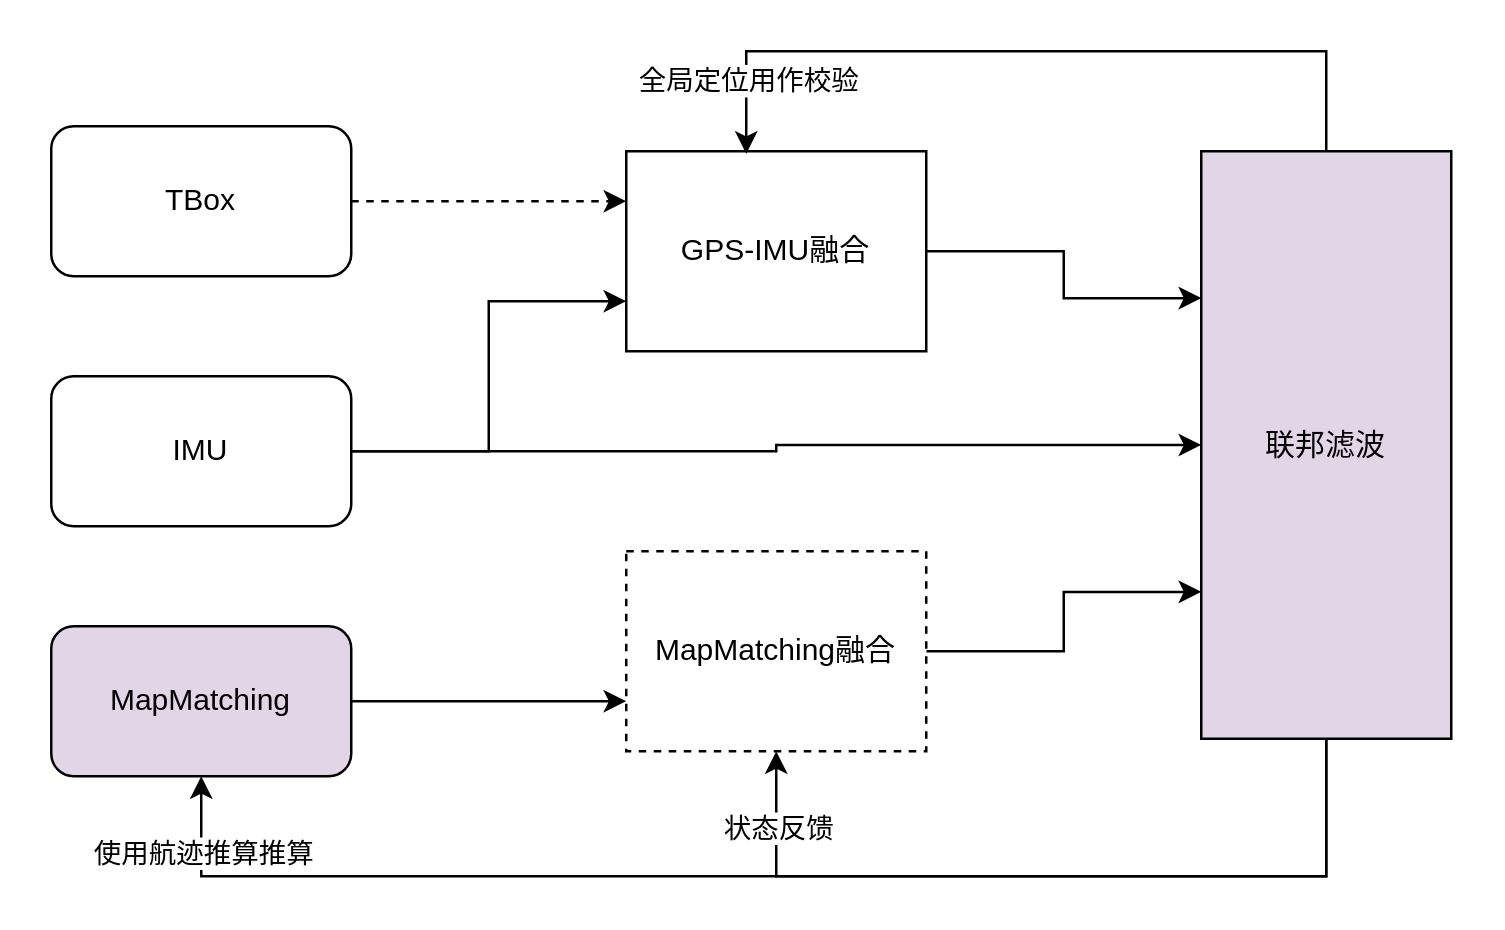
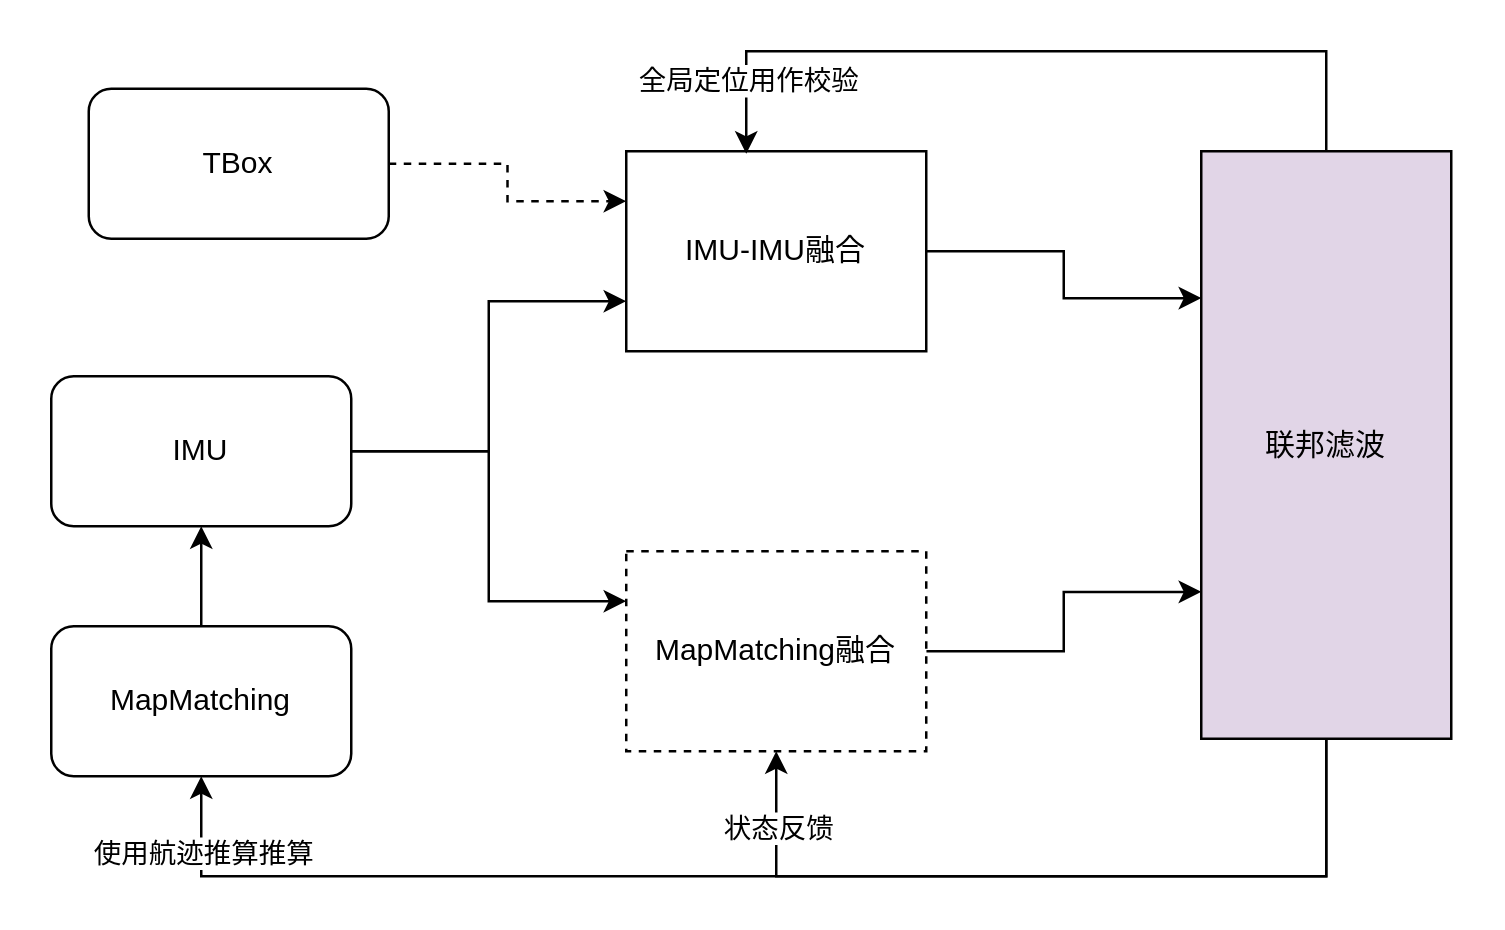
  <mxCell id="0" />
  <mxCell id="1" parent="0" />
  <mxCell id="2" style="edgeStyle=orthogonalEdgeStyle;rounded=0;orthogonalLoop=1;jettySize=auto;html=1;entryX=0;entryY=0.25;entryDx=0;entryDy=0;" edge="1" parent="1" source="3" target="10"><mxGeometry relative="1" as="geometry" /></mxCell>
- <mxCell id="3" value="GPS-IMU融合" style="rounded=0;whiteSpace=wrap;html=1;" vertex="1" parent="1"><mxGeometry x="250" y="60" width="120" height="80" as="geometry" /></mxCell>
+ <mxCell id="3" value="IMU-IMU融合" style="rounded=0;whiteSpace=wrap;html=1;" vertex="1" parent="1"><mxGeometry x="250" y="60" width="120" height="80" as="geometry" /></mxCell>
  <mxCell id="4" style="edgeStyle=orthogonalEdgeStyle;rounded=0;orthogonalLoop=1;jettySize=auto;html=1;entryX=0.5;entryY=1;entryDx=0;entryDy=0;exitX=0.5;exitY=1;exitDx=0;exitDy=0;" edge="1" parent="1" source="10" target="19"><mxGeometry relative="1" as="geometry"><Array as="points"><mxPoint x="530" y="350" /><mxPoint x="310" y="350" /></Array></mxGeometry></mxCell>
  <mxCell id="5" value="状态反馈" style="edgeLabel;html=1;align=center;verticalAlign=middle;resizable=0;points=[];" vertex="1" connectable="0" parent="4"><mxGeometry x="0.814" relative="1" as="geometry"><mxPoint as="offset" /></mxGeometry></mxCell>
  <mxCell id="6" style="edgeStyle=orthogonalEdgeStyle;rounded=0;orthogonalLoop=1;jettySize=auto;html=1;entryX=0.5;entryY=1;entryDx=0;entryDy=0;" edge="1" parent="1" source="10" target="17"><mxGeometry relative="1" as="geometry"><Array as="points"><mxPoint x="530" y="350" /><mxPoint x="80" y="350" /></Array></mxGeometry></mxCell>
  <mxCell id="7" value="使用航迹推算推算" style="edgeLabel;html=1;align=center;verticalAlign=middle;resizable=0;points=[];" vertex="1" connectable="0" parent="6"><mxGeometry x="0.879" y="-4" relative="1" as="geometry"><mxPoint x="-4" y="-3" as="offset" /></mxGeometry></mxCell>
  <mxCell id="8" style="edgeStyle=orthogonalEdgeStyle;rounded=0;orthogonalLoop=1;jettySize=auto;html=1;entryX=0.4;entryY=0.013;entryDx=0;entryDy=0;entryPerimeter=0;" edge="1" parent="1" source="10" target="3"><mxGeometry relative="1" as="geometry"><Array as="points"><mxPoint x="530" y="20" /><mxPoint x="298" y="20" /></Array></mxGeometry></mxCell>
  <mxCell id="9" value="全局定位用作校验" style="edgeLabel;html=1;align=center;verticalAlign=middle;resizable=0;points=[];" vertex="1" connectable="0" parent="8"><mxGeometry x="0.81" relative="1" as="geometry"><mxPoint as="offset" /></mxGeometry></mxCell>
  <mxCell id="10" value="联邦滤波" style="rounded=0;whiteSpace=wrap;html=1;fillColor=#e1d5e7;" vertex="1" parent="1"><mxGeometry x="480" y="60" width="100" height="235" as="geometry" /></mxCell>
  <mxCell id="11" style="edgeStyle=orthogonalEdgeStyle;rounded=0;orthogonalLoop=1;jettySize=auto;html=1;exitX=1;exitY=0.5;exitDx=0;exitDy=0;entryX=0;entryY=0.25;entryDx=0;entryDy=0;dashed=1;" edge="1" parent="1" source="12" target="3"><mxGeometry relative="1" as="geometry" /></mxCell>
- <mxCell id="12" value="TBox" style="rounded=1;whiteSpace=wrap;html=1;" vertex="1" parent="1"><mxGeometry x="20" y="50" width="120" height="60" as="geometry" /></mxCell>
+ <mxCell id="12" value="TBox" style="rounded=1;whiteSpace=wrap;html=1;" vertex="1" parent="1"><mxGeometry x="35" y="35" width="120" height="60" as="geometry" /></mxCell>
  <mxCell id="13" style="edgeStyle=orthogonalEdgeStyle;rounded=0;orthogonalLoop=1;jettySize=auto;html=1;entryX=0;entryY=0.75;entryDx=0;entryDy=0;" edge="1" parent="1" source="15" target="3"><mxGeometry relative="1" as="geometry" /></mxCell>
- <mxCell id="14" style="edgeStyle=orthogonalEdgeStyle;rounded=0;orthogonalLoop=1;jettySize=auto;html=1;" edge="1" parent="1" source="15" target="10"><mxGeometry relative="1" as="geometry" /></mxCell>
+ <mxCell id="14" style="edgeStyle=orthogonalEdgeStyle;rounded=0;orthogonalLoop=1;jettySize=auto;html=1;entryX=0;entryY=0.25;entryDx=0;entryDy=0;" edge="1" parent="1" source="15" target="19"><mxGeometry relative="1" as="geometry" /></mxCell>
  <mxCell id="15" value="IMU" style="rounded=1;whiteSpace=wrap;html=1;" vertex="1" parent="1"><mxGeometry x="20" y="150" width="120" height="60" as="geometry" /></mxCell>
- <mxCell id="16" style="edgeStyle=orthogonalEdgeStyle;rounded=0;orthogonalLoop=1;jettySize=auto;html=1;entryX=0;entryY=0.75;entryDx=0;entryDy=0;" edge="1" parent="1" source="17" target="19"><mxGeometry relative="1" as="geometry" /></mxCell>
- <mxCell id="17" value="MapMatching" style="rounded=1;whiteSpace=wrap;html=1;fillColor=#e1d5e7;" vertex="1" parent="1"><mxGeometry x="20" y="250" width="120" height="60" as="geometry" /></mxCell>
+ <mxCell id="16" style="edgeStyle=orthogonalEdgeStyle;rounded=0;orthogonalLoop=1;jettySize=auto;html=1;" edge="1" parent="1" source="17" target="15"><mxGeometry relative="1" as="geometry" /></mxCell>
+ <mxCell id="17" value="MapMatching" style="rounded=1;whiteSpace=wrap;html=1;" vertex="1" parent="1"><mxGeometry x="20" y="250" width="120" height="60" as="geometry" /></mxCell>
  <mxCell id="18" style="edgeStyle=orthogonalEdgeStyle;rounded=0;orthogonalLoop=1;jettySize=auto;html=1;entryX=0;entryY=0.75;entryDx=0;entryDy=0;" edge="1" parent="1" source="19" target="10"><mxGeometry relative="1" as="geometry" /></mxCell>
  <mxCell id="19" value="MapMatching融合" style="rounded=0;whiteSpace=wrap;html=1;dashed=1;" vertex="1" parent="1"><mxGeometry x="250" y="220" width="120" height="80" as="geometry" /></mxCell>
